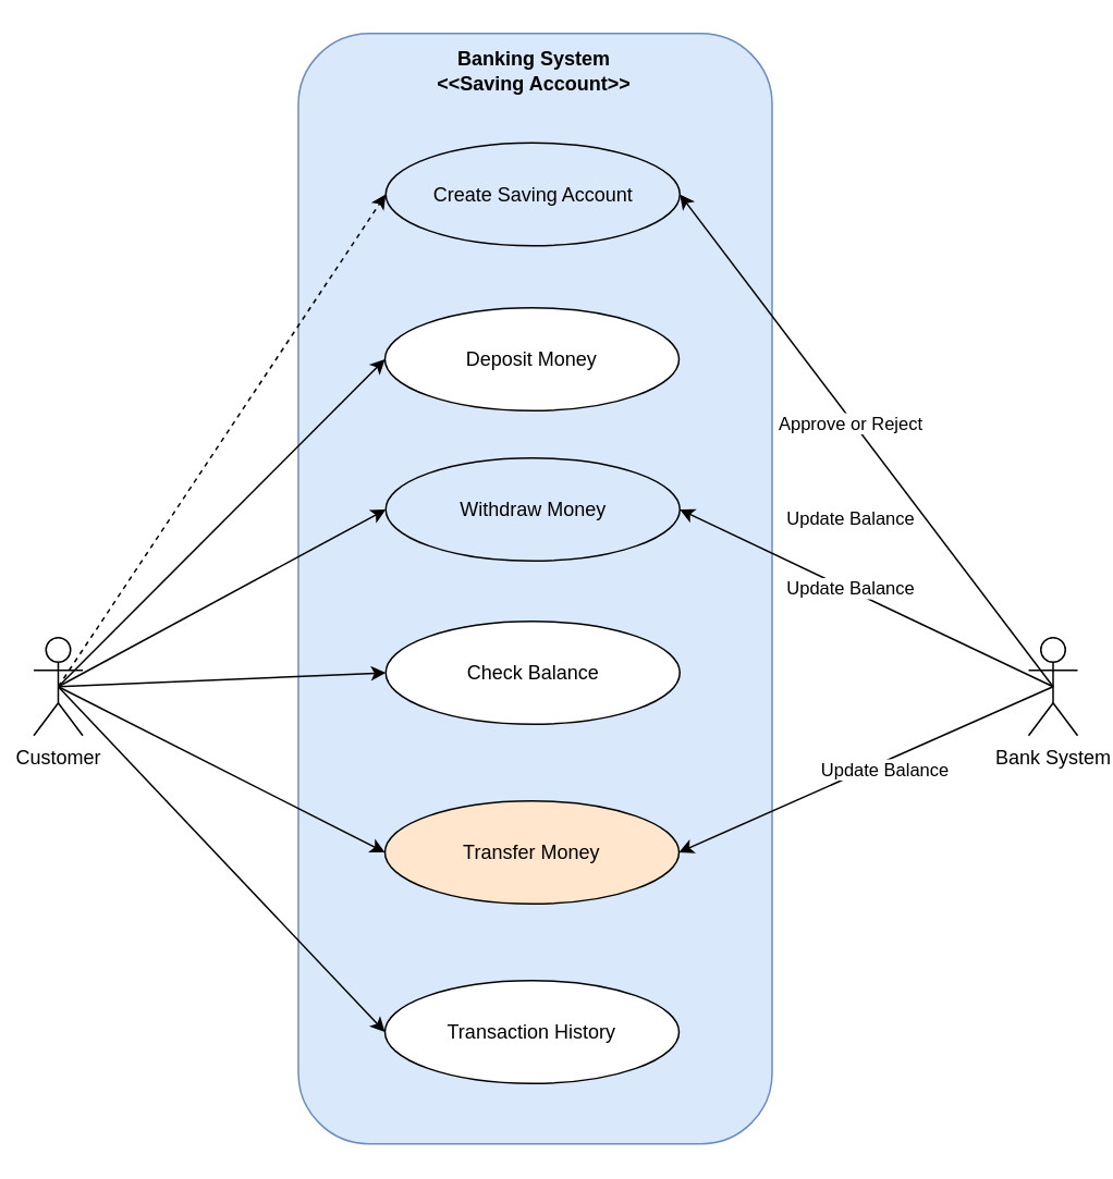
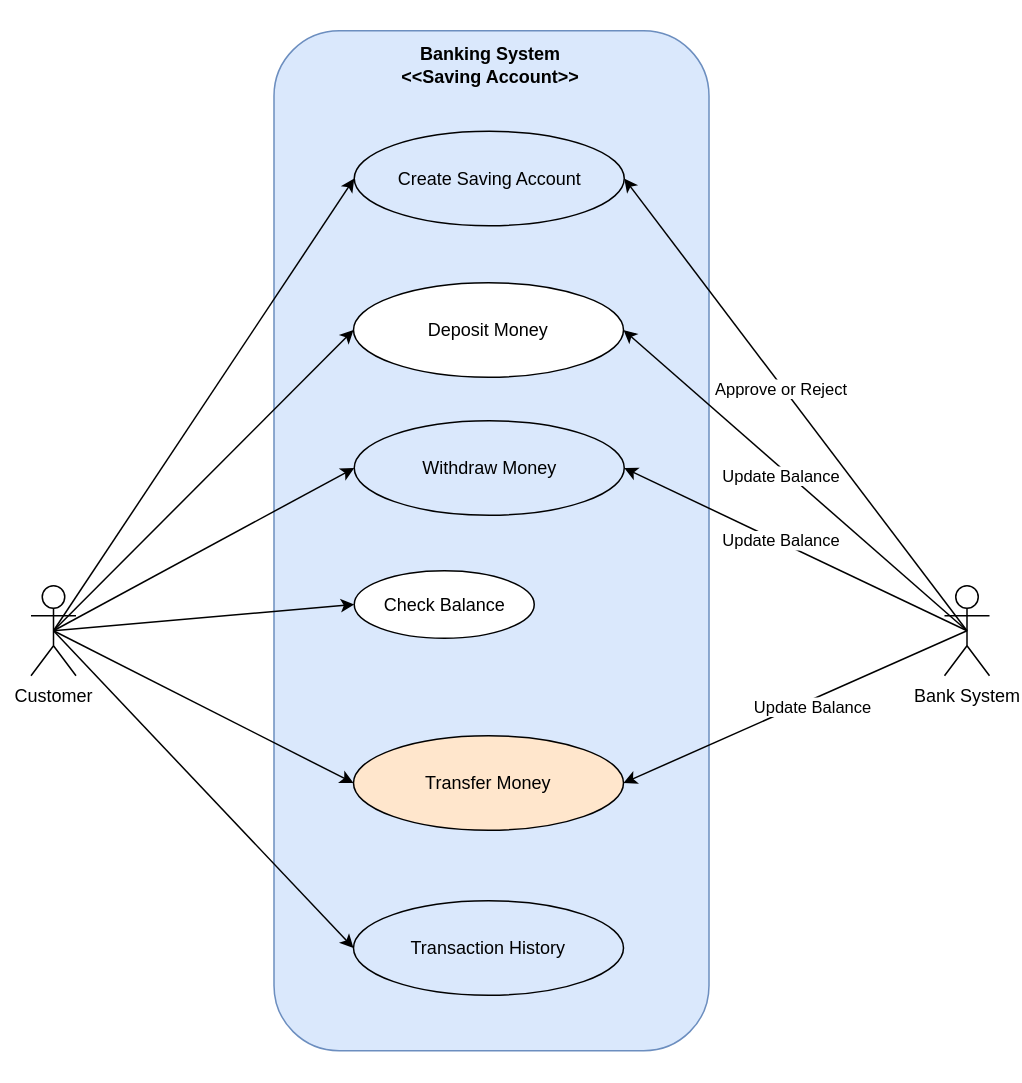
  <mxCell id="0" />
  <mxCell id="1" parent="0" />
  <mxCell id="2" value="" style="rounded=1;whiteSpace=wrap;html=1;fillColor=#dae8fc;strokeColor=#6c8ebf;" vertex="1" parent="1"><mxGeometry x="182" y="20" width="290" height="680" as="geometry" /></mxCell>
  <mxCell id="3" value="&lt;b style=&quot;border-color: var(--border-color);&quot;&gt;Banking System&lt;br&gt;&amp;lt;&amp;lt;Saving Account&amp;gt;&amp;gt;&lt;br&gt;&lt;/b&gt;" style="text;html=1;strokeColor=none;fillColor=none;align=center;verticalAlign=middle;whiteSpace=wrap;rounded=0;" vertex="1" parent="1"><mxGeometry x="254" y="28" width="145" height="30" as="geometry" /></mxCell>
  <mxCell id="4" value="Customer" style="shape=umlActor;verticalLabelPosition=bottom;verticalAlign=top;html=1;outlineConnect=0;" vertex="1" parent="1"><mxGeometry x="20" y="390" width="30" height="60" as="geometry" /></mxCell>
  <mxCell id="5" value="Create Saving Account" style="ellipse;whiteSpace=wrap;html=1;fillColor=#dae8fc;" vertex="1" parent="1"><mxGeometry x="235.5" y="87" width="180" height="63" as="geometry" /></mxCell>
  <mxCell id="6" value="Deposit Money" style="ellipse;whiteSpace=wrap;html=1;" vertex="1" parent="1"><mxGeometry x="235" y="188" width="180" height="63" as="geometry" /></mxCell>
  <mxCell id="7" value="Withdraw Money" style="ellipse;whiteSpace=wrap;html=1;fillColor=#dae8fc;" vertex="1" parent="1"><mxGeometry x="235.5" y="280" width="180" height="63" as="geometry" /></mxCell>
- <mxCell id="8" value="Check Balance" style="ellipse;whiteSpace=wrap;html=1;" vertex="1" parent="1"><mxGeometry x="235.5" y="380" width="180" height="63" as="geometry" /></mxCell>
+ <mxCell id="8" value="Check Balance" style="ellipse;whiteSpace=wrap;html=1;" vertex="1" parent="1"><mxGeometry x="235.5" y="380" width="120" height="45" as="geometry" /></mxCell>
  <mxCell id="9" value="Transfer Money" style="ellipse;whiteSpace=wrap;html=1;fillColor=#ffe6cc;" vertex="1" parent="1"><mxGeometry x="235" y="490" width="180" height="63" as="geometry" /></mxCell>
- <mxCell id="10" value="Transaction History" style="ellipse;whiteSpace=wrap;html=1;" vertex="1" parent="1"><mxGeometry x="235" y="600" width="180" height="63" as="geometry" /></mxCell>
- <mxCell id="11" value="" style="endArrow=classic;html=1;rounded=0;entryX=0;entryY=0.5;entryDx=0;entryDy=0;exitX=0.5;exitY=0.5;exitDx=0;exitDy=0;exitPerimeter=0;dashed=1;" edge="1" parent="1" source="4" target="5"><mxGeometry width="50" height="50" relative="1" as="geometry"><mxPoint x="170" y="200" as="sourcePoint" /><mxPoint x="220" y="150" as="targetPoint" /></mxGeometry></mxCell>
+ <mxCell id="10" value="Transaction History" style="ellipse;whiteSpace=wrap;html=1;fillColor=#dae8fc;" vertex="1" parent="1"><mxGeometry x="235" y="600" width="180" height="63" as="geometry" /></mxCell>
+ <mxCell id="11" value="" style="endArrow=classic;html=1;rounded=0;entryX=0;entryY=0.5;entryDx=0;entryDy=0;exitX=0.5;exitY=0.5;exitDx=0;exitDy=0;exitPerimeter=0;" edge="1" parent="1" source="4" target="5"><mxGeometry width="50" height="50" relative="1" as="geometry"><mxPoint x="170" y="200" as="sourcePoint" /><mxPoint x="220" y="150" as="targetPoint" /></mxGeometry></mxCell>
  <mxCell id="12" value="" style="endArrow=classic;html=1;rounded=0;entryX=0;entryY=0.5;entryDx=0;entryDy=0;exitX=0.5;exitY=0.5;exitDx=0;exitDy=0;exitPerimeter=0;" edge="1" parent="1" source="4" target="6"><mxGeometry width="50" height="50" relative="1" as="geometry"><mxPoint x="45" y="436" as="sourcePoint" /><mxPoint x="246" y="165" as="targetPoint" /></mxGeometry></mxCell>
  <mxCell id="13" value="" style="endArrow=classic;html=1;rounded=0;entryX=0;entryY=0.5;entryDx=0;entryDy=0;exitX=0.5;exitY=0.5;exitDx=0;exitDy=0;exitPerimeter=0;" edge="1" parent="1" source="4" target="7"><mxGeometry width="50" height="50" relative="1" as="geometry"><mxPoint x="45" y="430" as="sourcePoint" /><mxPoint x="245" y="230" as="targetPoint" /></mxGeometry></mxCell>
  <mxCell id="14" value="" style="endArrow=classic;html=1;rounded=0;entryX=0;entryY=0.5;entryDx=0;entryDy=0;exitX=0.5;exitY=0.5;exitDx=0;exitDy=0;exitPerimeter=0;" edge="1" parent="1" source="4" target="8"><mxGeometry width="50" height="50" relative="1" as="geometry"><mxPoint x="55" y="440" as="sourcePoint" /><mxPoint x="255" y="240" as="targetPoint" /></mxGeometry></mxCell>
  <mxCell id="15" value="" style="endArrow=classic;html=1;rounded=0;entryX=0;entryY=0.5;entryDx=0;entryDy=0;exitX=0.5;exitY=0.5;exitDx=0;exitDy=0;exitPerimeter=0;" edge="1" parent="1" source="4" target="9"><mxGeometry width="50" height="50" relative="1" as="geometry"><mxPoint x="65" y="450" as="sourcePoint" /><mxPoint x="265" y="250" as="targetPoint" /></mxGeometry></mxCell>
  <mxCell id="16" value="" style="endArrow=classic;html=1;rounded=0;entryX=0;entryY=0.5;entryDx=0;entryDy=0;exitX=0.5;exitY=0.5;exitDx=0;exitDy=0;exitPerimeter=0;" edge="1" parent="1" source="4" target="10"><mxGeometry width="50" height="50" relative="1" as="geometry"><mxPoint x="75" y="460" as="sourcePoint" /><mxPoint x="275" y="260" as="targetPoint" /></mxGeometry></mxCell>
  <mxCell id="17" value="Bank System" style="shape=umlActor;verticalLabelPosition=bottom;verticalAlign=top;html=1;outlineConnect=0;" vertex="1" parent="1"><mxGeometry x="629" y="390" width="30" height="60" as="geometry" /></mxCell>
+ <mxCell id="18" value="" style="endArrow=classic;html=1;rounded=0;entryX=1;entryY=0.5;entryDx=0;entryDy=0;exitX=0.5;exitY=0.5;exitDx=0;exitDy=0;exitPerimeter=0;" edge="1" parent="1" source="17" target="6"><mxGeometry width="50" height="50" relative="1" as="geometry"><mxPoint x="490" y="308" as="sourcePoint" /><mxPoint x="691" y="300" as="targetPoint" /></mxGeometry></mxCell>
  <mxCell id="19" value="" style="endArrow=classic;html=1;rounded=0;entryX=1;entryY=0.5;entryDx=0;entryDy=0;exitX=0.5;exitY=0.5;exitDx=0;exitDy=0;exitPerimeter=0;" edge="1" parent="1" source="17" target="7"><mxGeometry width="50" height="50" relative="1" as="geometry"><mxPoint x="615" y="480" as="sourcePoint" /><mxPoint x="425" y="280" as="targetPoint" /></mxGeometry></mxCell>
  <mxCell id="20" value="Update Balance" style="edgeLabel;html=1;align=center;verticalAlign=middle;resizable=0;points=[];" connectable="0" vertex="1" parent="19"><mxGeometry x="-0.3" y="2" relative="1" as="geometry"><mxPoint x="-43" y="-24" as="offset" /></mxGeometry></mxCell>
  <mxCell id="21" value="" style="endArrow=classic;html=1;rounded=0;entryX=1;entryY=0.5;entryDx=0;entryDy=0;exitX=0.5;exitY=0.5;exitDx=0;exitDy=0;exitPerimeter=0;" edge="1" parent="1" source="17" target="9"><mxGeometry width="50" height="50" relative="1" as="geometry"><mxPoint x="625" y="540" as="sourcePoint" /><mxPoint x="435" y="340" as="targetPoint" /></mxGeometry></mxCell>
  <mxCell id="22" value="Update Balance" style="edgeLabel;html=1;align=center;verticalAlign=middle;resizable=0;points=[];" connectable="0" vertex="1" parent="21"><mxGeometry x="-0.3" y="2" relative="1" as="geometry"><mxPoint x="-24" y="13" as="offset" /></mxGeometry></mxCell>
  <mxCell id="23" value="" style="endArrow=classic;html=1;rounded=0;entryX=1;entryY=0.5;entryDx=0;entryDy=0;exitX=0.5;exitY=0.5;exitDx=0;exitDy=0;exitPerimeter=0;" edge="1" parent="1" source="17" target="5"><mxGeometry width="50" height="50" relative="1" as="geometry"><mxPoint x="629" y="330" as="sourcePoint" /><mxPoint x="439" y="130" as="targetPoint" /></mxGeometry></mxCell>
  <mxCell id="24" value="Update Balance" style="edgeLabel;html=1;align=center;verticalAlign=middle;resizable=0;points=[];" connectable="0" vertex="1" parent="23"><mxGeometry x="-0.3" y="2" relative="1" as="geometry"><mxPoint x="-43" as="offset" /></mxGeometry></mxCell>
  <mxCell id="25" value="Approve or Reject" style="edgeLabel;html=1;align=center;verticalAlign=middle;resizable=0;points=[];" connectable="0" vertex="1" parent="23"><mxGeometry x="0.077" y="2" relative="1" as="geometry"><mxPoint as="offset" /></mxGeometry></mxCell>
